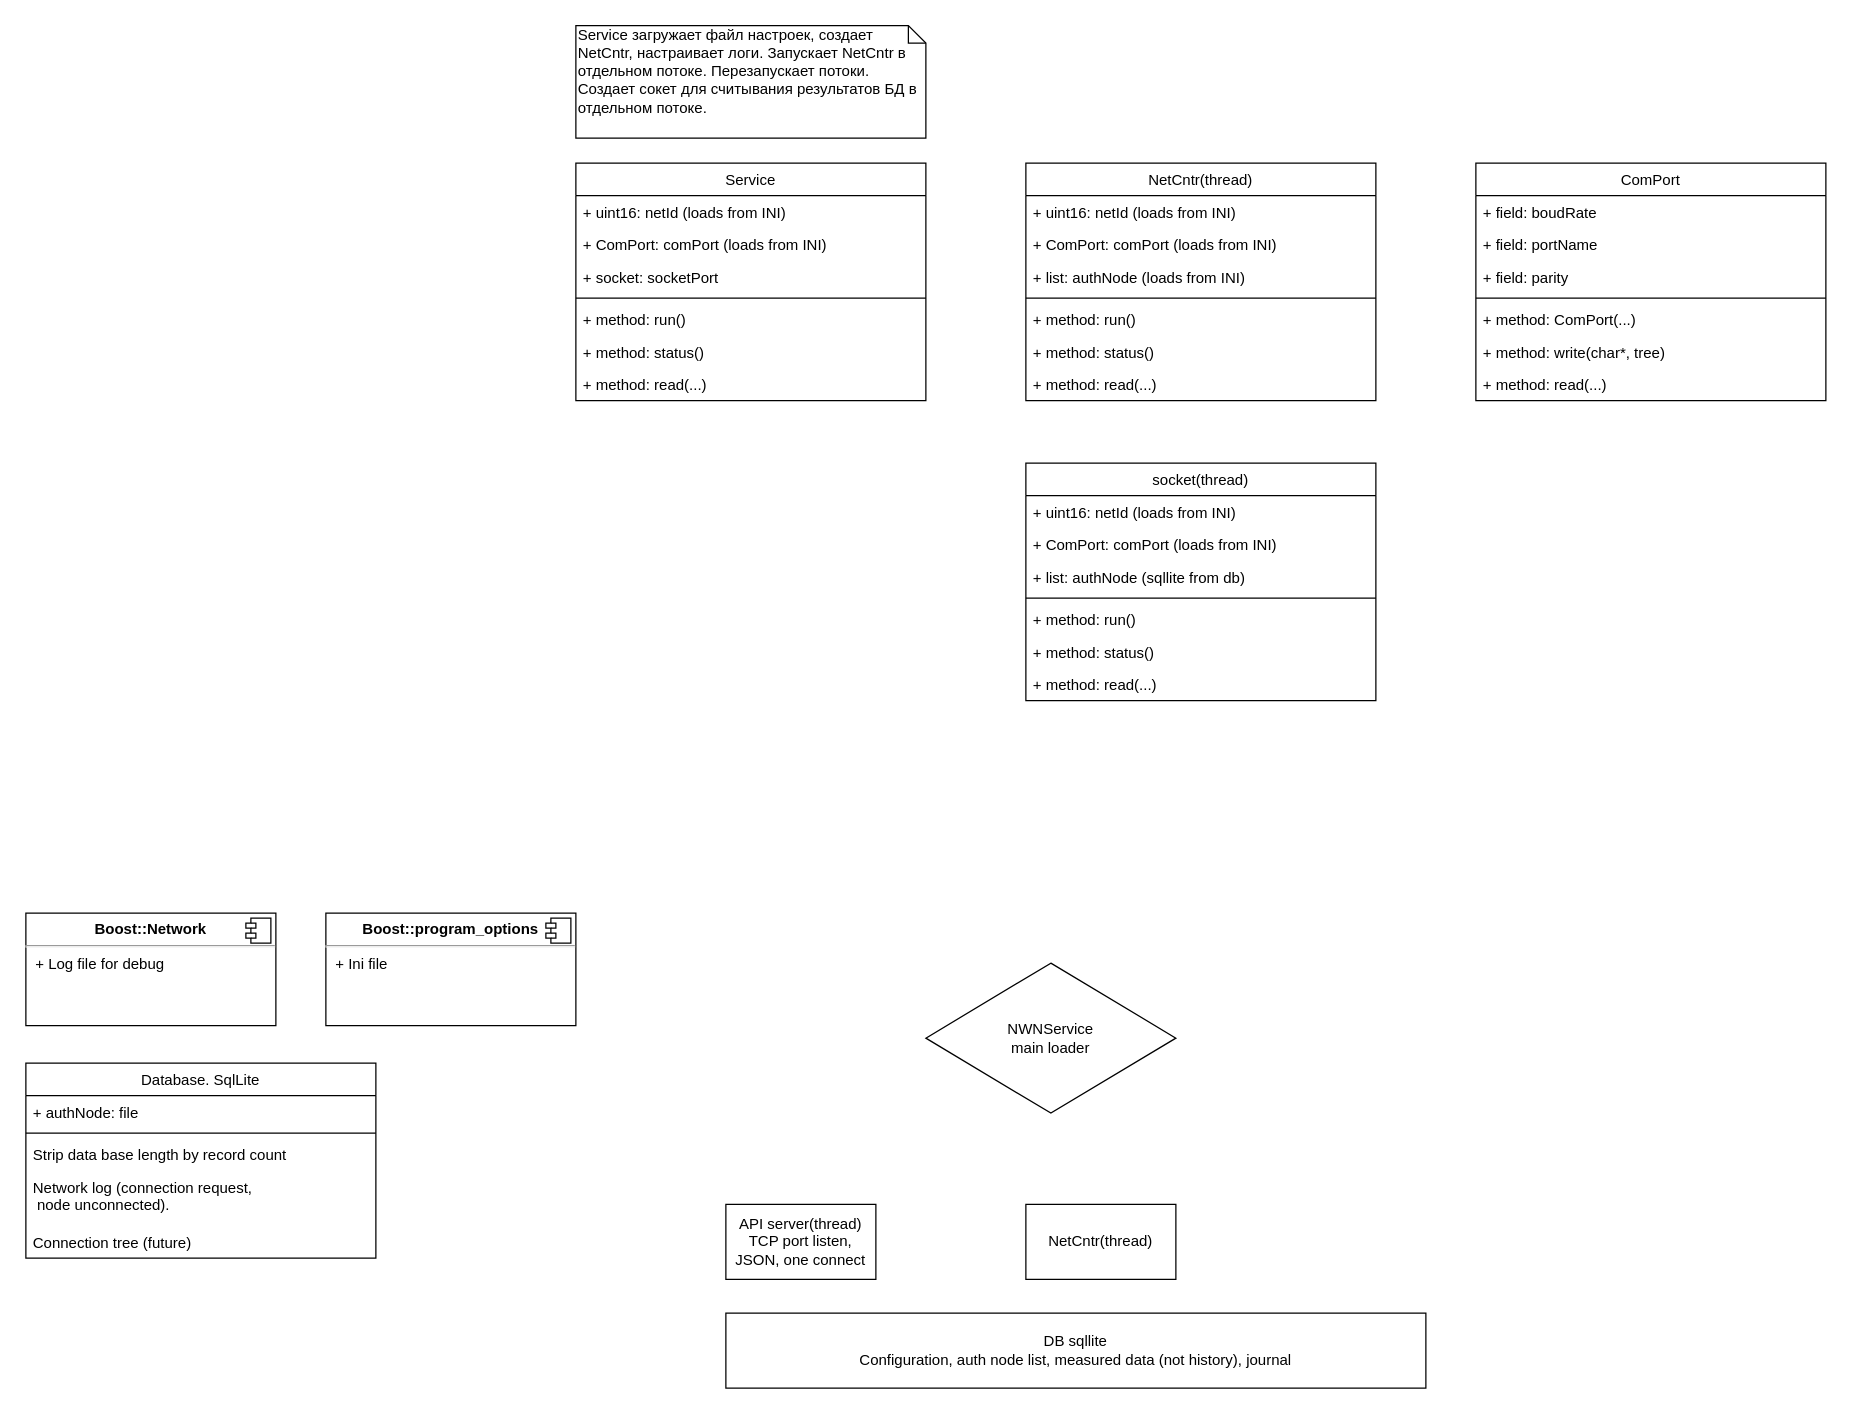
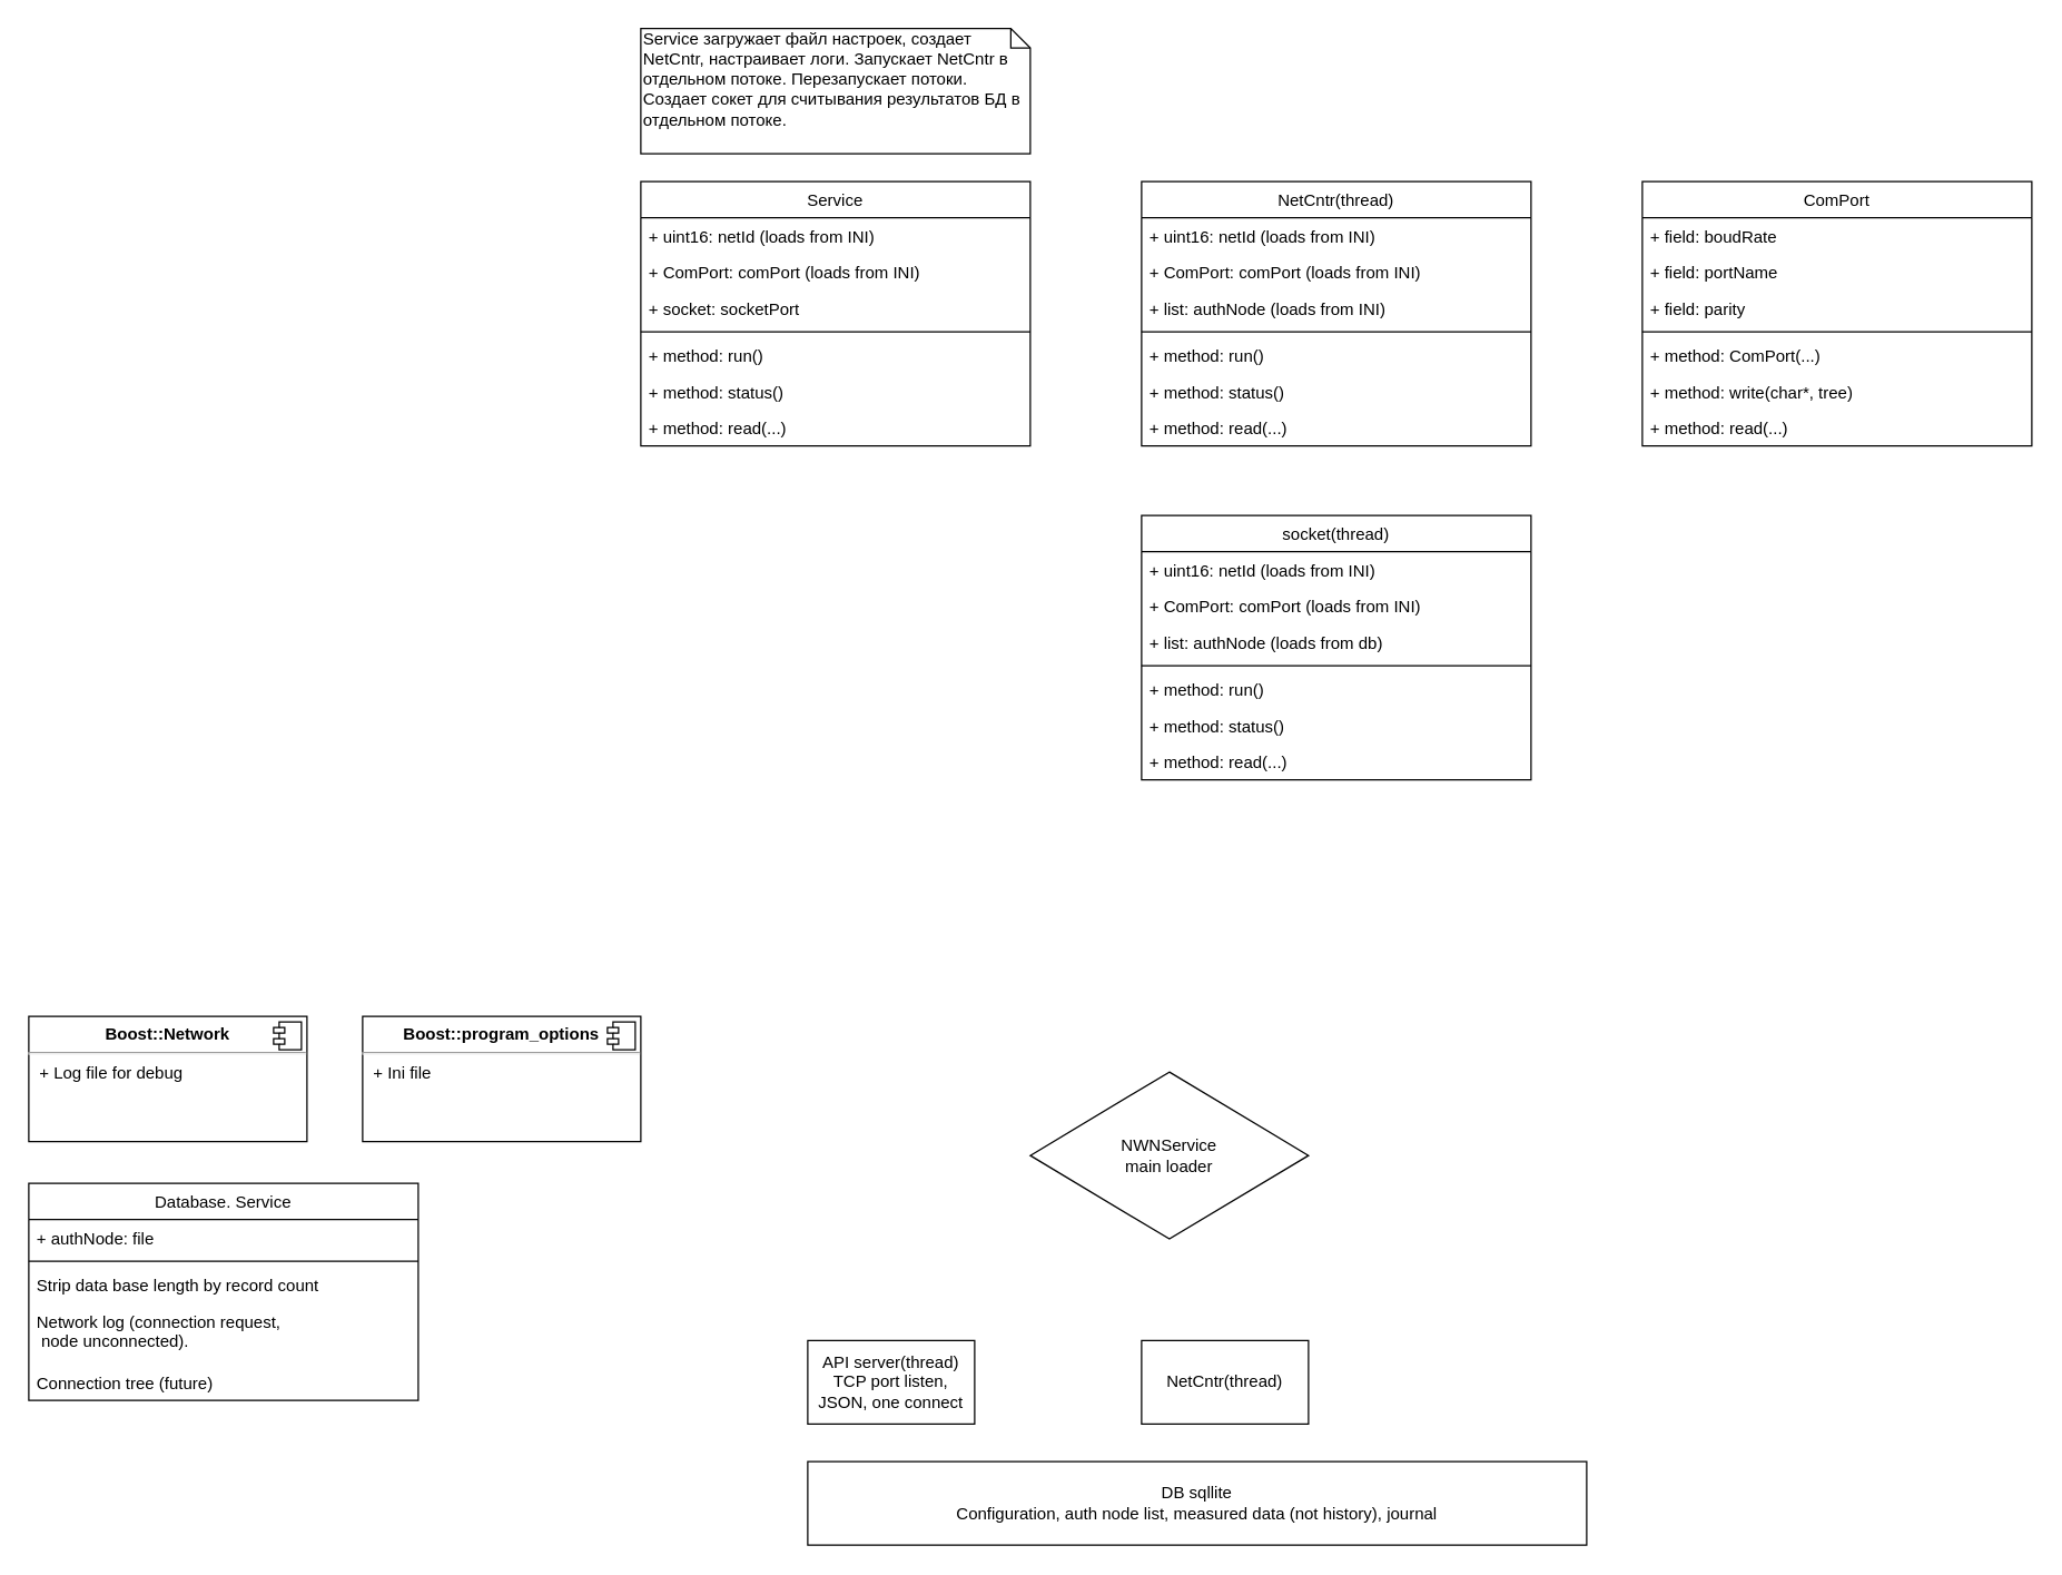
  <mxCell id="0" />
  <mxCell id="1" parent="0" />
  <mxCell id="2" value="ComPort" style="swimlane;fontStyle=0;childLayout=stackLayout;horizontal=1;startSize=26;fillColor=none;horizontalStack=0;resizeParent=1;resizeParentMax=0;resizeLast=0;collapsible=1;marginBottom=0;" vertex="1" parent="1"><mxGeometry x="1180" y="130" width="280" height="190" as="geometry" /></mxCell>
  <mxCell id="3" value="+ field: boudRate" style="text;strokeColor=none;fillColor=none;align=left;verticalAlign=top;spacingLeft=4;spacingRight=4;overflow=hidden;rotatable=0;points=[[0,0.5],[1,0.5]];portConstraint=eastwest;" vertex="1" parent="2"><mxGeometry y="26" width="280" height="26" as="geometry" /></mxCell>
  <mxCell id="4" value="+ field: portName" style="text;strokeColor=none;fillColor=none;align=left;verticalAlign=top;spacingLeft=4;spacingRight=4;overflow=hidden;rotatable=0;points=[[0,0.5],[1,0.5]];portConstraint=eastwest;" vertex="1" parent="2"><mxGeometry y="52" width="280" height="26" as="geometry" /></mxCell>
  <mxCell id="5" value="+ field: parity" style="text;strokeColor=none;fillColor=none;align=left;verticalAlign=top;spacingLeft=4;spacingRight=4;overflow=hidden;rotatable=0;points=[[0,0.5],[1,0.5]];portConstraint=eastwest;" vertex="1" parent="2"><mxGeometry y="78" width="280" height="26" as="geometry" /></mxCell>
  <mxCell id="6" value="" style="line;strokeWidth=1;fillColor=none;align=left;verticalAlign=middle;spacingTop=-1;spacingLeft=3;spacingRight=3;rotatable=0;labelPosition=right;points=[];portConstraint=eastwest;" vertex="1" parent="2"><mxGeometry y="104" width="280" height="8" as="geometry" /></mxCell>
  <mxCell id="7" value="+ method: ComPort(...)" style="text;strokeColor=none;fillColor=none;align=left;verticalAlign=top;spacingLeft=4;spacingRight=4;overflow=hidden;rotatable=0;points=[[0,0.5],[1,0.5]];portConstraint=eastwest;" vertex="1" parent="2"><mxGeometry y="112" width="280" height="26" as="geometry" /></mxCell>
  <mxCell id="8" value="+ method: write(char*, tree)" style="text;strokeColor=none;fillColor=none;align=left;verticalAlign=top;spacingLeft=4;spacingRight=4;overflow=hidden;rotatable=0;points=[[0,0.5],[1,0.5]];portConstraint=eastwest;" vertex="1" parent="2"><mxGeometry y="138" width="280" height="26" as="geometry" /></mxCell>
  <mxCell id="9" value="+ method: read(...)" style="text;strokeColor=none;fillColor=none;align=left;verticalAlign=top;spacingLeft=4;spacingRight=4;overflow=hidden;rotatable=0;points=[[0,0.5],[1,0.5]];portConstraint=eastwest;" vertex="1" parent="2"><mxGeometry y="164" width="280" height="26" as="geometry" /></mxCell>
  <mxCell id="10" value="&lt;p style=&quot;margin: 0px ; margin-top: 6px ; text-align: center&quot;&gt;&lt;b&gt;Boost::Network&lt;/b&gt;&lt;/p&gt;&lt;hr&gt;&lt;p style=&quot;margin: 0px ; margin-left: 8px&quot;&gt;+ Log file for debug&lt;br&gt;&lt;/p&gt;" style="align=left;overflow=fill;html=1;" vertex="1" parent="1"><mxGeometry x="20" y="730" width="200" height="90" as="geometry" /></mxCell>
  <mxCell id="11" value="" style="shape=component;jettyWidth=8;jettyHeight=4;" vertex="1" parent="10"><mxGeometry x="1" width="20" height="20" relative="1" as="geometry"><mxPoint x="-24" y="4" as="offset" /></mxGeometry></mxCell>
  <mxCell id="12" value="&lt;p style=&quot;margin: 0px ; margin-top: 6px ; text-align: center&quot;&gt;&lt;b&gt;Boost::program_options&lt;/b&gt;&lt;/p&gt;&lt;hr&gt;&lt;p style=&quot;margin: 0px ; margin-left: 8px&quot;&gt;+ Ini file&lt;br&gt;&lt;/p&gt;" style="align=left;overflow=fill;html=1;" vertex="1" parent="1"><mxGeometry x="260" y="730" width="200" height="90" as="geometry" /></mxCell>
  <mxCell id="13" value="" style="shape=component;jettyWidth=8;jettyHeight=4;" vertex="1" parent="12"><mxGeometry x="1" width="20" height="20" relative="1" as="geometry"><mxPoint x="-24" y="4" as="offset" /></mxGeometry></mxCell>
- <mxCell id="14" value="Database. SqlLite" style="swimlane;fontStyle=0;childLayout=stackLayout;horizontal=1;startSize=26;fillColor=none;horizontalStack=0;resizeParent=1;resizeParentMax=0;resizeLast=0;collapsible=1;marginBottom=0;" vertex="1" parent="1"><mxGeometry x="20" y="850" width="280" height="156" as="geometry" /></mxCell>
+ <mxCell id="14" value="Database. Service" style="swimlane;fontStyle=0;childLayout=stackLayout;horizontal=1;startSize=26;fillColor=none;horizontalStack=0;resizeParent=1;resizeParentMax=0;resizeLast=0;collapsible=1;marginBottom=0;" vertex="1" parent="1"><mxGeometry x="20" y="850" width="280" height="156" as="geometry" /></mxCell>
  <mxCell id="15" value="+ authNode: file" style="text;strokeColor=none;fillColor=none;align=left;verticalAlign=top;spacingLeft=4;spacingRight=4;overflow=hidden;rotatable=0;points=[[0,0.5],[1,0.5]];portConstraint=eastwest;" vertex="1" parent="14"><mxGeometry y="26" width="280" height="26" as="geometry" /></mxCell>
  <mxCell id="16" value="" style="line;strokeWidth=1;fillColor=none;align=left;verticalAlign=middle;spacingTop=-1;spacingLeft=3;spacingRight=3;rotatable=0;labelPosition=right;points=[];portConstraint=eastwest;" vertex="1" parent="14"><mxGeometry y="52" width="280" height="8" as="geometry" /></mxCell>
  <mxCell id="17" value="Strip data base length by record count" style="text;strokeColor=none;fillColor=none;align=left;verticalAlign=top;spacingLeft=4;spacingRight=4;overflow=hidden;rotatable=0;points=[[0,0.5],[1,0.5]];portConstraint=eastwest;" vertex="1" parent="14"><mxGeometry y="60" width="280" height="26" as="geometry" /></mxCell>
  <mxCell id="18" value="Network log (connection request,&#10; node unconnected)." style="text;strokeColor=none;fillColor=none;align=left;verticalAlign=top;spacingLeft=4;spacingRight=4;overflow=hidden;rotatable=0;points=[[0,0.5],[1,0.5]];portConstraint=eastwest;" vertex="1" parent="14"><mxGeometry y="86" width="280" height="44" as="geometry" /></mxCell>
  <mxCell id="19" value="Connection tree (future)" style="text;strokeColor=none;fillColor=none;align=left;verticalAlign=top;spacingLeft=4;spacingRight=4;overflow=hidden;rotatable=0;points=[[0,0.5],[1,0.5]];portConstraint=eastwest;" vertex="1" parent="14"><mxGeometry y="130" width="280" height="26" as="geometry" /></mxCell>
  <mxCell id="20" value="NetCntr(thread)" style="swimlane;fontStyle=0;childLayout=stackLayout;horizontal=1;startSize=26;fillColor=none;horizontalStack=0;resizeParent=1;resizeParentMax=0;resizeLast=0;collapsible=1;marginBottom=0;" vertex="1" parent="1"><mxGeometry x="820" y="130" width="280" height="190" as="geometry" /></mxCell>
  <mxCell id="21" value="+ uint16: netId (loads from INI)&#10;" style="text;strokeColor=none;fillColor=none;align=left;verticalAlign=top;spacingLeft=4;spacingRight=4;overflow=hidden;rotatable=0;points=[[0,0.5],[1,0.5]];portConstraint=eastwest;" vertex="1" parent="20"><mxGeometry y="26" width="280" height="26" as="geometry" /></mxCell>
  <mxCell id="22" value="+ ComPort: comPort (loads from INI)" style="text;strokeColor=none;fillColor=none;align=left;verticalAlign=top;spacingLeft=4;spacingRight=4;overflow=hidden;rotatable=0;points=[[0,0.5],[1,0.5]];portConstraint=eastwest;" vertex="1" parent="20"><mxGeometry y="52" width="280" height="26" as="geometry" /></mxCell>
  <mxCell id="23" value="+ list: authNode (loads from INI)" style="text;strokeColor=none;fillColor=none;align=left;verticalAlign=top;spacingLeft=4;spacingRight=4;overflow=hidden;rotatable=0;points=[[0,0.5],[1,0.5]];portConstraint=eastwest;" vertex="1" parent="20"><mxGeometry y="78" width="280" height="26" as="geometry" /></mxCell>
  <mxCell id="24" value="" style="line;strokeWidth=1;fillColor=none;align=left;verticalAlign=middle;spacingTop=-1;spacingLeft=3;spacingRight=3;rotatable=0;labelPosition=right;points=[];portConstraint=eastwest;" vertex="1" parent="20"><mxGeometry y="104" width="280" height="8" as="geometry" /></mxCell>
  <mxCell id="25" value="+ method: run()" style="text;strokeColor=none;fillColor=none;align=left;verticalAlign=top;spacingLeft=4;spacingRight=4;overflow=hidden;rotatable=0;points=[[0,0.5],[1,0.5]];portConstraint=eastwest;" vertex="1" parent="20"><mxGeometry y="112" width="280" height="26" as="geometry" /></mxCell>
  <mxCell id="26" value="+ method: status()" style="text;strokeColor=none;fillColor=none;align=left;verticalAlign=top;spacingLeft=4;spacingRight=4;overflow=hidden;rotatable=0;points=[[0,0.5],[1,0.5]];portConstraint=eastwest;" vertex="1" parent="20"><mxGeometry y="138" width="280" height="26" as="geometry" /></mxCell>
  <mxCell id="27" value="+ method: read(...)" style="text;strokeColor=none;fillColor=none;align=left;verticalAlign=top;spacingLeft=4;spacingRight=4;overflow=hidden;rotatable=0;points=[[0,0.5],[1,0.5]];portConstraint=eastwest;" vertex="1" parent="20"><mxGeometry y="164" width="280" height="26" as="geometry" /></mxCell>
  <mxCell id="28" value="Service" style="swimlane;fontStyle=0;childLayout=stackLayout;horizontal=1;startSize=26;fillColor=none;horizontalStack=0;resizeParent=1;resizeParentMax=0;resizeLast=0;collapsible=1;marginBottom=0;" vertex="1" parent="1"><mxGeometry x="460" y="130" width="280" height="190" as="geometry" /></mxCell>
  <mxCell id="29" value="+ uint16: netId (loads from INI)&#10;" style="text;strokeColor=none;fillColor=none;align=left;verticalAlign=top;spacingLeft=4;spacingRight=4;overflow=hidden;rotatable=0;points=[[0,0.5],[1,0.5]];portConstraint=eastwest;" vertex="1" parent="28"><mxGeometry y="26" width="280" height="26" as="geometry" /></mxCell>
  <mxCell id="30" value="+ ComPort: comPort (loads from INI)" style="text;strokeColor=none;fillColor=none;align=left;verticalAlign=top;spacingLeft=4;spacingRight=4;overflow=hidden;rotatable=0;points=[[0,0.5],[1,0.5]];portConstraint=eastwest;" vertex="1" parent="28"><mxGeometry y="52" width="280" height="26" as="geometry" /></mxCell>
  <mxCell id="31" value="+ socket: socketPort " style="text;strokeColor=none;fillColor=none;align=left;verticalAlign=top;spacingLeft=4;spacingRight=4;overflow=hidden;rotatable=0;points=[[0,0.5],[1,0.5]];portConstraint=eastwest;" vertex="1" parent="28"><mxGeometry y="78" width="280" height="26" as="geometry" /></mxCell>
  <mxCell id="32" value="" style="line;strokeWidth=1;fillColor=none;align=left;verticalAlign=middle;spacingTop=-1;spacingLeft=3;spacingRight=3;rotatable=0;labelPosition=right;points=[];portConstraint=eastwest;" vertex="1" parent="28"><mxGeometry y="104" width="280" height="8" as="geometry" /></mxCell>
  <mxCell id="33" value="+ method: run()" style="text;strokeColor=none;fillColor=none;align=left;verticalAlign=top;spacingLeft=4;spacingRight=4;overflow=hidden;rotatable=0;points=[[0,0.5],[1,0.5]];portConstraint=eastwest;" vertex="1" parent="28"><mxGeometry y="112" width="280" height="26" as="geometry" /></mxCell>
  <mxCell id="34" value="+ method: status()" style="text;strokeColor=none;fillColor=none;align=left;verticalAlign=top;spacingLeft=4;spacingRight=4;overflow=hidden;rotatable=0;points=[[0,0.5],[1,0.5]];portConstraint=eastwest;" vertex="1" parent="28"><mxGeometry y="138" width="280" height="26" as="geometry" /></mxCell>
  <mxCell id="35" value="+ method: read(...)" style="text;strokeColor=none;fillColor=none;align=left;verticalAlign=top;spacingLeft=4;spacingRight=4;overflow=hidden;rotatable=0;points=[[0,0.5],[1,0.5]];portConstraint=eastwest;" vertex="1" parent="28"><mxGeometry y="164" width="280" height="26" as="geometry" /></mxCell>
  <mxCell id="36" value="Service загружает файл настроек, создает NetCntr, настраивает логи. Запускает NetCntr в отдельном потоке. Перезапускает потоки. Создает сокет для считывания результатов БД в отдельном потоке." style="shape=note;whiteSpace=wrap;html=1;size=14;verticalAlign=top;align=left;spacingTop=-6;" vertex="1" parent="1"><mxGeometry x="460" y="20" width="280" height="90" as="geometry" /></mxCell>
  <mxCell id="37" value="socket(thread)" style="swimlane;fontStyle=0;childLayout=stackLayout;horizontal=1;startSize=26;fillColor=none;horizontalStack=0;resizeParent=1;resizeParentMax=0;resizeLast=0;collapsible=1;marginBottom=0;" vertex="1" parent="1"><mxGeometry x="820" y="370" width="280" height="190" as="geometry" /></mxCell>
  <mxCell id="38" value="+ uint16: netId (loads from INI)&#10;" style="text;strokeColor=none;fillColor=none;align=left;verticalAlign=top;spacingLeft=4;spacingRight=4;overflow=hidden;rotatable=0;points=[[0,0.5],[1,0.5]];portConstraint=eastwest;" vertex="1" parent="37"><mxGeometry y="26" width="280" height="26" as="geometry" /></mxCell>
  <mxCell id="39" value="+ ComPort: comPort (loads from INI)" style="text;strokeColor=none;fillColor=none;align=left;verticalAlign=top;spacingLeft=4;spacingRight=4;overflow=hidden;rotatable=0;points=[[0,0.5],[1,0.5]];portConstraint=eastwest;" vertex="1" parent="37"><mxGeometry y="52" width="280" height="26" as="geometry" /></mxCell>
- <mxCell id="40" value="+ list: authNode (sqllite from db)" style="text;strokeColor=none;fillColor=none;align=left;verticalAlign=top;spacingLeft=4;spacingRight=4;overflow=hidden;rotatable=0;points=[[0,0.5],[1,0.5]];portConstraint=eastwest;" vertex="1" parent="37"><mxGeometry y="78" width="280" height="26" as="geometry" /></mxCell>
+ <mxCell id="40" value="+ list: authNode (loads from db)" style="text;strokeColor=none;fillColor=none;align=left;verticalAlign=top;spacingLeft=4;spacingRight=4;overflow=hidden;rotatable=0;points=[[0,0.5],[1,0.5]];portConstraint=eastwest;" vertex="1" parent="37"><mxGeometry y="78" width="280" height="26" as="geometry" /></mxCell>
  <mxCell id="41" value="" style="line;strokeWidth=1;fillColor=none;align=left;verticalAlign=middle;spacingTop=-1;spacingLeft=3;spacingRight=3;rotatable=0;labelPosition=right;points=[];portConstraint=eastwest;" vertex="1" parent="37"><mxGeometry y="104" width="280" height="8" as="geometry" /></mxCell>
  <mxCell id="42" value="+ method: run()" style="text;strokeColor=none;fillColor=none;align=left;verticalAlign=top;spacingLeft=4;spacingRight=4;overflow=hidden;rotatable=0;points=[[0,0.5],[1,0.5]];portConstraint=eastwest;" vertex="1" parent="37"><mxGeometry y="112" width="280" height="26" as="geometry" /></mxCell>
  <mxCell id="43" value="+ method: status()" style="text;strokeColor=none;fillColor=none;align=left;verticalAlign=top;spacingLeft=4;spacingRight=4;overflow=hidden;rotatable=0;points=[[0,0.5],[1,0.5]];portConstraint=eastwest;" vertex="1" parent="37"><mxGeometry y="138" width="280" height="26" as="geometry" /></mxCell>
  <mxCell id="44" value="+ method: read(...)" style="text;strokeColor=none;fillColor=none;align=left;verticalAlign=top;spacingLeft=4;spacingRight=4;overflow=hidden;rotatable=0;points=[[0,0.5],[1,0.5]];portConstraint=eastwest;" vertex="1" parent="37"><mxGeometry y="164" width="280" height="26" as="geometry" /></mxCell>
  <mxCell id="45" value="NWNService&lt;br&gt;main loader" style="rhombus;whiteSpace=wrap;html=1;" vertex="1" parent="1"><mxGeometry x="740" y="770" width="200" height="120" as="geometry" /></mxCell>
  <mxCell id="46" value="API server(thread)&lt;br&gt;TCP port listen,&lt;br&gt;JSON, one connect" style="rounded=0;whiteSpace=wrap;html=1;" vertex="1" parent="1"><mxGeometry x="580" y="963" width="120" height="60" as="geometry" /></mxCell>
  <mxCell id="47" value="DB sqllite&lt;br&gt;Configuration, auth node list, measured data (not history), journal" style="rounded=0;whiteSpace=wrap;html=1;" vertex="1" parent="1"><mxGeometry x="580" y="1050" width="560" height="60" as="geometry" /></mxCell>
  <mxCell id="48" value="&lt;span style=&quot;white-space: nowrap&quot;&gt;NetCntr(thread)&lt;/span&gt;" style="rounded=0;whiteSpace=wrap;html=1;" vertex="1" parent="1"><mxGeometry x="820" y="963" width="120" height="60" as="geometry" /></mxCell>
